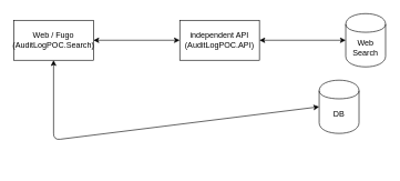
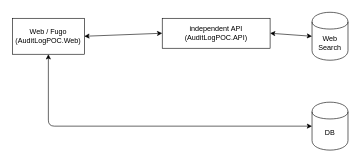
  <mxCell id="0" />
  <mxCell id="1" parent="0" />
- <mxCell id="2" value="Web /&amp;nbsp;Fugo&lt;br&gt;(AuditLogPOC.Search)" style="rounded=0;whiteSpace=wrap;html=1;" vertex="1" parent="1"><mxGeometry x="20" y="30" width="120" height="60" as="geometry" /></mxCell>
- <mxCell id="3" value="independent API&lt;br&gt;(AuditLogPOC.API)" style="rounded=0;whiteSpace=wrap;html=1;" vertex="1" parent="1"><mxGeometry x="270" y="30" width="120" height="60" as="geometry" /></mxCell>
- <mxCell id="4" value="DB" style="shape=cylinder;whiteSpace=wrap;html=1;boundedLbl=1;backgroundOutline=1;" vertex="1" parent="1"><mxGeometry x="480" y="120" width="60" height="80" as="geometry" /></mxCell>
+ <mxCell id="2" value="Web /&amp;nbsp;Fugo&lt;br&gt;(AuditLogPOC.Web)" style="rounded=0;whiteSpace=wrap;html=1;" vertex="1" parent="1"><mxGeometry x="20" y="30" width="120" height="60" as="geometry" /></mxCell>
+ <mxCell id="3" value="independent API&lt;br&gt;(AuditLogPOC.API)" style="rounded=0;whiteSpace=wrap;html=1;" vertex="1" parent="1"><mxGeometry x="270" y="30" width="180" height="50" as="geometry" /></mxCell>
+ <mxCell id="4" value="DB" style="shape=cylinder;whiteSpace=wrap;html=1;boundedLbl=1;backgroundOutline=1;" vertex="1" parent="1"><mxGeometry x="520" y="170" width="60" height="80" as="geometry" /></mxCell>
  <mxCell id="5" value="" style="endArrow=classic;startArrow=classic;html=1;entryX=0.5;entryY=1;entryDx=0;entryDy=0;exitX=0;exitY=0.5;exitDx=0;exitDy=0;" edge="1" parent="1" source="4" target="2"><mxGeometry width="50" height="50" relative="1" as="geometry"><mxPoint x="20" y="320" as="sourcePoint" /><mxPoint x="70" y="270" as="targetPoint" /><Array as="points"><mxPoint x="80" y="210" /></Array></mxGeometry></mxCell>
  <mxCell id="6" value="Web&lt;br&gt;Search" style="shape=cylinder;whiteSpace=wrap;html=1;boundedLbl=1;backgroundOutline=1;" vertex="1" parent="1"><mxGeometry x="520" y="20" width="60" height="80" as="geometry" /></mxCell>
  <mxCell id="7" value="" style="endArrow=classic;startArrow=classic;html=1;entryX=0;entryY=0.5;entryDx=0;entryDy=0;exitX=1;exitY=0.5;exitDx=0;exitDy=0;" edge="1" parent="1" source="2" target="3"><mxGeometry width="50" height="50" relative="1" as="geometry"><mxPoint x="180" y="100" as="sourcePoint" /><mxPoint x="230" y="50" as="targetPoint" /></mxGeometry></mxCell>
  <mxCell id="8" value="" style="endArrow=classic;startArrow=classic;html=1;entryX=0;entryY=0.5;entryDx=0;entryDy=0;exitX=1;exitY=0.5;exitDx=0;exitDy=0;" edge="1" parent="1" source="3" target="6"><mxGeometry width="50" height="50" relative="1" as="geometry"><mxPoint x="410" y="70" as="sourcePoint" /><mxPoint x="540" y="70" as="targetPoint" /></mxGeometry></mxCell>
